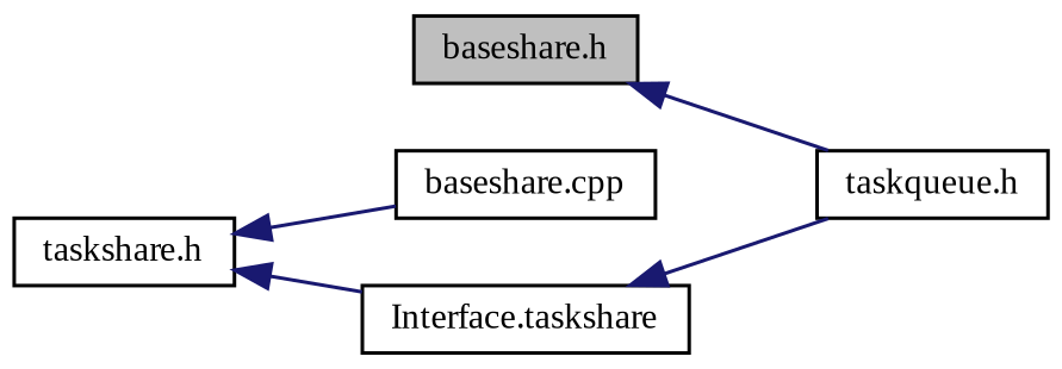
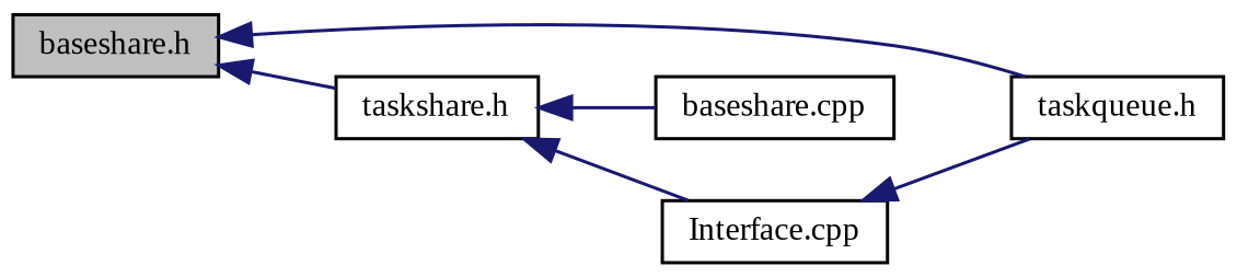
  digraph {
    fontname="Liberation Serif"
    rankdir=LR
    node [color=black fillcolor=white fontname="Liberation Serif" fontsize=10 shape=record style=filled]
    edge [color=midnightblue dir=back fontname="Liberation Serif" fontsize=10 labelfontname=Helvetica labelfontsize=10 style=solid]
    n1 [fillcolor=grey75 fontcolor=black height=0.2 label="baseshare.h" width=0.4]
    n2 [height=0.2 label="taskqueue.h" width=0.4]
    n3 [height=0.2 label="taskshare.h" width=0.4]
    n4 [height=0.2 label="baseshare.cpp" width=0.4]
-   n5 [height=0.2 label="Interface.taskshare" width=0.4]
+   n5 [height=0.2 label="Interface.cpp" width=0.4]
    n1 -> n2
+   n1 -> n3
    n3 -> n4
    n3 -> n5
    n5 -> n2
  }
